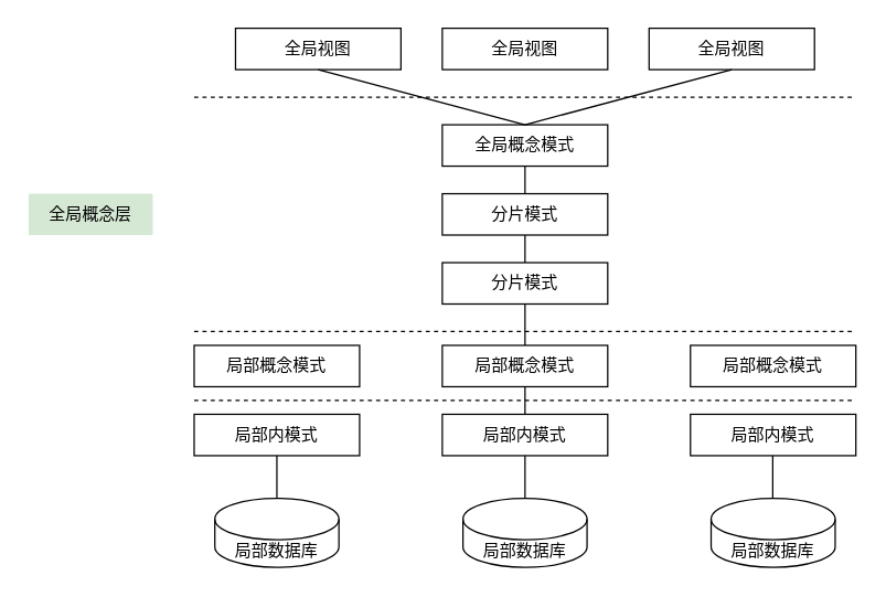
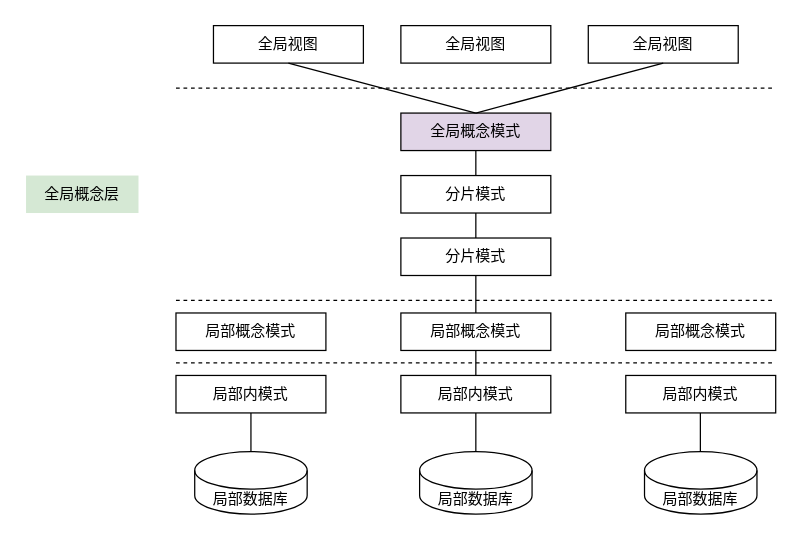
  <mxCell id="0" />
  <mxCell id="1" parent="0" />
  <mxCell id="2" value="全局视图" style="rounded=0;whiteSpace=wrap;html=1;" vertex="1" parent="1"><mxGeometry x="470" y="20" width="120" height="30" as="geometry" /></mxCell>
  <mxCell id="3" value="全局视图" style="rounded=0;whiteSpace=wrap;html=1;" vertex="1" parent="1"><mxGeometry x="320" y="20" width="120" height="30" as="geometry" /></mxCell>
  <mxCell id="4" value="全局视图" style="rounded=0;whiteSpace=wrap;html=1;" vertex="1" parent="1"><mxGeometry x="170" y="20" width="120" height="30" as="geometry" /></mxCell>
- <mxCell id="5" value="全局概念模式" style="rounded=0;whiteSpace=wrap;html=1;" vertex="1" parent="1"><mxGeometry x="320" y="90" width="120" height="30" as="geometry" /></mxCell>
+ <mxCell id="5" value="全局概念模式" style="rounded=0;whiteSpace=wrap;html=1;fillColor=#e1d5e7;" vertex="1" parent="1"><mxGeometry x="320" y="90" width="120" height="30" as="geometry" /></mxCell>
  <mxCell id="6" value="分片模式" style="rounded=0;whiteSpace=wrap;html=1;" vertex="1" parent="1"><mxGeometry x="320" y="140" width="120" height="30" as="geometry" /></mxCell>
  <mxCell id="7" value="分片模式" style="rounded=0;whiteSpace=wrap;html=1;" vertex="1" parent="1"><mxGeometry x="320" y="190" width="120" height="30" as="geometry" /></mxCell>
  <mxCell id="8" value="局部概念模式" style="rounded=0;whiteSpace=wrap;html=1;" vertex="1" parent="1"><mxGeometry x="140" y="250" width="120" height="30" as="geometry" /></mxCell>
  <mxCell id="9" value="局部概念模式" style="rounded=0;whiteSpace=wrap;html=1;" vertex="1" parent="1"><mxGeometry x="320" y="250" width="120" height="30" as="geometry" /></mxCell>
  <mxCell id="10" value="局部概念模式" style="rounded=0;whiteSpace=wrap;html=1;" vertex="1" parent="1"><mxGeometry x="500" y="250" width="120" height="30" as="geometry" /></mxCell>
  <mxCell id="11" value="局部内模式" style="rounded=0;whiteSpace=wrap;html=1;" vertex="1" parent="1"><mxGeometry x="140" y="300" width="120" height="30" as="geometry" /></mxCell>
  <mxCell id="12" value="局部内模式" style="rounded=0;whiteSpace=wrap;html=1;" vertex="1" parent="1"><mxGeometry x="320" y="300" width="120" height="30" as="geometry" /></mxCell>
  <mxCell id="13" value="局部内模式" style="rounded=0;whiteSpace=wrap;html=1;" vertex="1" parent="1"><mxGeometry x="500" y="300" width="120" height="30" as="geometry" /></mxCell>
  <mxCell id="14" value="局部数据库" style="shape=cylinder3;whiteSpace=wrap;html=1;boundedLbl=1;backgroundOutline=1;size=15;" vertex="1" parent="1"><mxGeometry x="155" y="361" width="90" height="50" as="geometry" /></mxCell>
  <mxCell id="15" value="局部数据库" style="shape=cylinder3;whiteSpace=wrap;html=1;boundedLbl=1;backgroundOutline=1;size=15;" vertex="1" parent="1"><mxGeometry x="335" y="361" width="90" height="50" as="geometry" /></mxCell>
  <mxCell id="16" value="局部数据库" style="shape=cylinder3;whiteSpace=wrap;html=1;boundedLbl=1;backgroundOutline=1;size=15;" vertex="1" parent="1"><mxGeometry x="515" y="361" width="90" height="50" as="geometry" /></mxCell>
  <mxCell id="17" value="" style="endArrow=none;html=1;rounded=0;entryX=0.5;entryY=0;entryDx=0;entryDy=0;exitX=0.5;exitY=1;exitDx=0;exitDy=0;" edge="1" parent="1" source="4" target="5"><mxGeometry width="50" height="50" relative="1" as="geometry"><mxPoint x="340" y="190" as="sourcePoint" /><mxPoint x="390" y="140" as="targetPoint" /></mxGeometry></mxCell>
  <mxCell id="18" value="" style="endArrow=none;html=1;rounded=0;entryX=0.5;entryY=1;entryDx=0;entryDy=0;exitX=0.5;exitY=0;exitDx=0;exitDy=0;" edge="1" parent="1" source="5" target="2"><mxGeometry width="50" height="50" relative="1" as="geometry"><mxPoint x="390" y="100" as="sourcePoint" /><mxPoint x="240" y="60" as="targetPoint" /></mxGeometry></mxCell>
  <mxCell id="19" value="" style="endArrow=none;html=1;rounded=0;entryX=0.5;entryY=1;entryDx=0;entryDy=0;" edge="1" parent="1" source="6" target="5"><mxGeometry width="50" height="50" relative="1" as="geometry"><mxPoint x="340" y="190" as="sourcePoint" /><mxPoint x="390" y="140" as="targetPoint" /></mxGeometry></mxCell>
  <mxCell id="20" value="" style="endArrow=none;html=1;rounded=0;entryX=0.5;entryY=0;entryDx=0;entryDy=0;exitX=0.5;exitY=1;exitDx=0;exitDy=0;" edge="1" parent="1" source="6" target="7"><mxGeometry width="50" height="50" relative="1" as="geometry"><mxPoint x="390" y="150" as="sourcePoint" /><mxPoint x="390" y="130" as="targetPoint" /></mxGeometry></mxCell>
  <mxCell id="21" value="" style="endArrow=none;html=1;rounded=0;entryX=0.5;entryY=1;entryDx=0;entryDy=0;exitX=0.5;exitY=0;exitDx=0;exitDy=0;" edge="1" parent="1" source="9" target="7"><mxGeometry width="50" height="50" relative="1" as="geometry"><mxPoint x="400" y="160" as="sourcePoint" /><mxPoint x="400" y="140" as="targetPoint" /></mxGeometry></mxCell>
  <mxCell id="22" value="" style="endArrow=none;html=1;rounded=0;exitX=0.5;exitY=1;exitDx=0;exitDy=0;" edge="1" parent="1" source="9" target="12"><mxGeometry width="50" height="50" relative="1" as="geometry"><mxPoint x="410" y="170" as="sourcePoint" /><mxPoint x="410" y="150" as="targetPoint" /></mxGeometry></mxCell>
  <mxCell id="23" value="" style="endArrow=none;html=1;rounded=0;exitX=0.5;exitY=1;exitDx=0;exitDy=0;" edge="1" parent="1" source="12" target="15"><mxGeometry width="50" height="50" relative="1" as="geometry"><mxPoint x="420" y="171" as="sourcePoint" /><mxPoint x="420" y="151" as="targetPoint" /></mxGeometry></mxCell>
  <mxCell id="24" value="" style="endArrow=none;html=1;rounded=0;entryX=0.5;entryY=1;entryDx=0;entryDy=0;exitX=0.5;exitY=0;exitDx=0;exitDy=0;exitPerimeter=0;" edge="1" parent="1" source="14" target="11"><mxGeometry width="50" height="50" relative="1" as="geometry"><mxPoint x="340" y="271" as="sourcePoint" /><mxPoint x="390" y="221" as="targetPoint" /></mxGeometry></mxCell>
  <mxCell id="25" value="" style="endArrow=none;html=1;rounded=0;entryX=0.5;entryY=1;entryDx=0;entryDy=0;exitX=0.5;exitY=0;exitDx=0;exitDy=0;exitPerimeter=0;" edge="1" parent="1"><mxGeometry width="50" height="50" relative="1" as="geometry"><mxPoint x="559.71" y="361" as="sourcePoint" /><mxPoint x="559.71" y="330" as="targetPoint" /></mxGeometry></mxCell>
  <mxCell id="26" value="" style="endArrow=none;dashed=1;html=1;rounded=0;" edge="1" parent="1"><mxGeometry width="50" height="50" relative="1" as="geometry"><mxPoint x="140" y="70" as="sourcePoint" /><mxPoint x="620" y="70" as="targetPoint" /></mxGeometry></mxCell>
  <mxCell id="27" value="" style="endArrow=none;dashed=1;html=1;rounded=0;" edge="1" parent="1"><mxGeometry width="50" height="50" relative="1" as="geometry"><mxPoint x="140" y="240" as="sourcePoint" /><mxPoint x="620" y="240" as="targetPoint" /></mxGeometry></mxCell>
  <mxCell id="28" value="" style="endArrow=none;dashed=1;html=1;rounded=0;" edge="1" parent="1"><mxGeometry width="50" height="50" relative="1" as="geometry"><mxPoint x="140" y="290" as="sourcePoint" /><mxPoint x="620" y="290" as="targetPoint" /></mxGeometry></mxCell>
  <mxCell id="29" value="全局概念层" style="rounded=0;whiteSpace=wrap;html=1;strokeColor=none;fillColor=#d5e8d4;" vertex="1" parent="1"><mxGeometry x="20" y="140" width="90" height="30" as="geometry" /></mxCell>
